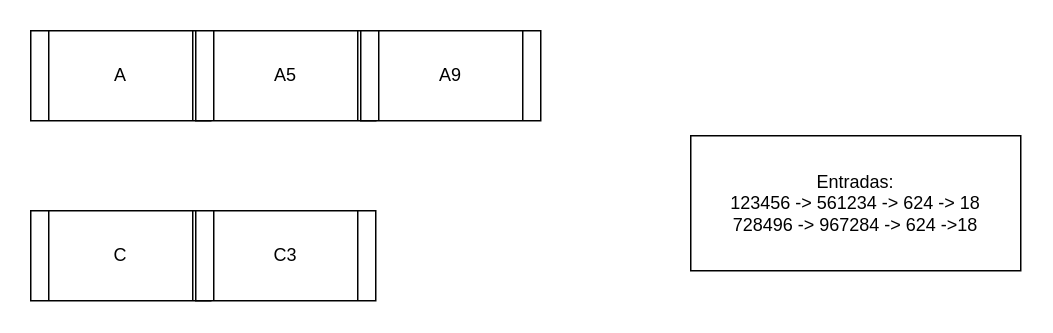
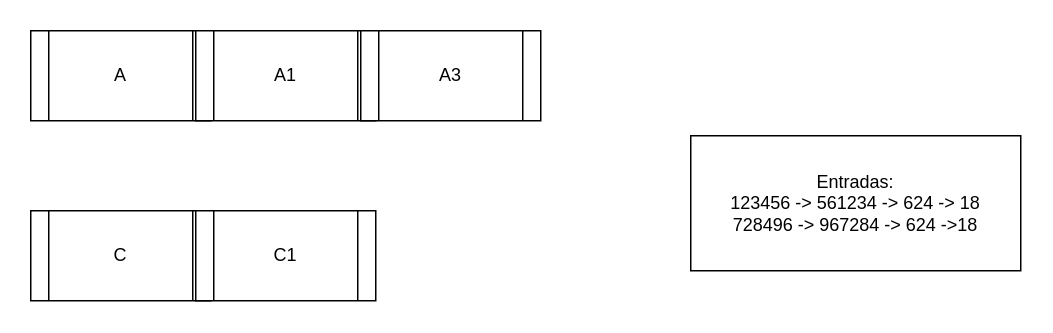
  <mxCell id="0" />
  <mxCell id="1" parent="0" />
  <mxCell id="2" value="A" style="shape=process;whiteSpace=wrap;html=1;backgroundOutline=1;" parent="1" vertex="1"><mxGeometry x="20" y="20" width="120" height="60" as="geometry" /></mxCell>
  <mxCell id="3" value="C" style="shape=process;whiteSpace=wrap;html=1;backgroundOutline=1;" parent="1" vertex="1"><mxGeometry x="20" y="140" width="120" height="60" as="geometry" /></mxCell>
- <mxCell id="4" value="A5" style="shape=process;whiteSpace=wrap;html=1;backgroundOutline=1;" parent="1" vertex="1"><mxGeometry x="130" y="20" width="120" height="60" as="geometry" /></mxCell>
- <mxCell id="5" value="A9" style="shape=process;whiteSpace=wrap;html=1;backgroundOutline=1;" parent="1" vertex="1"><mxGeometry x="240" y="20" width="120" height="60" as="geometry" /></mxCell>
- <mxCell id="6" value="C3" style="shape=process;whiteSpace=wrap;html=1;backgroundOutline=1;" parent="1" vertex="1"><mxGeometry x="130" y="140" width="120" height="60" as="geometry" /></mxCell>
+ <mxCell id="4" value="A1" style="shape=process;whiteSpace=wrap;html=1;backgroundOutline=1;" parent="1" vertex="1"><mxGeometry x="130" y="20" width="120" height="60" as="geometry" /></mxCell>
+ <mxCell id="5" value="A3" style="shape=process;whiteSpace=wrap;html=1;backgroundOutline=1;" parent="1" vertex="1"><mxGeometry x="240" y="20" width="120" height="60" as="geometry" /></mxCell>
+ <mxCell id="6" value="C1" style="shape=process;whiteSpace=wrap;html=1;backgroundOutline=1;" parent="1" vertex="1"><mxGeometry x="130" y="140" width="120" height="60" as="geometry" /></mxCell>
  <mxCell id="7" value="Entradas:&lt;br&gt;123456 -&amp;gt; 561234 -&amp;gt; 624 -&amp;gt; 18&lt;br&gt;728496 -&amp;gt; 967284 -&amp;gt; 624 -&amp;gt;18" style="rounded=0;whiteSpace=wrap;html=1;" parent="1" vertex="1"><mxGeometry x="460" y="90" width="220" height="90" as="geometry" /></mxCell>
